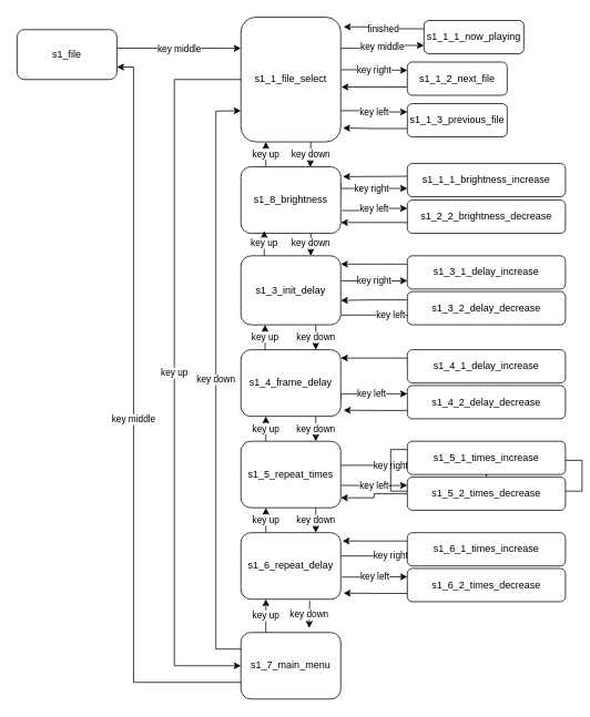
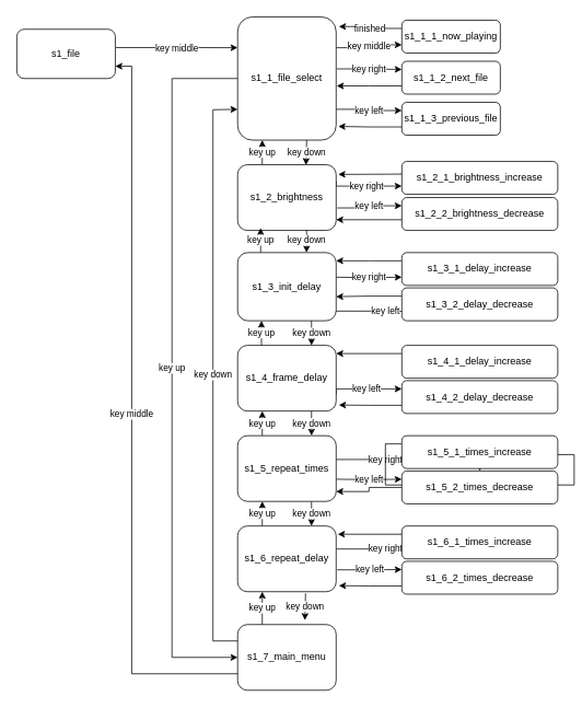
  <mxCell id="0" />
  <mxCell id="1" parent="0" />
  <mxCell id="2" value="key middle" style="edgeStyle=orthogonalEdgeStyle;rounded=0;orthogonalLoop=1;jettySize=auto;html=1;exitX=1.006;exitY=0.372;exitDx=0;exitDy=0;exitPerimeter=0;entryX=0;entryY=0.25;entryDx=0;entryDy=0;" edge="1" parent="1" source="3" target="8"><mxGeometry relative="1" as="geometry"><mxPoint x="169.72" y="57.68" as="sourcePoint" /><mxPoint x="289" y="121" as="targetPoint" /></mxGeometry></mxCell>
  <mxCell id="3" value="s1_file" style="rounded=1;whiteSpace=wrap;html=1;" vertex="1" parent="1"><mxGeometry x="20" y="35" width="120" height="60" as="geometry" /></mxCell>
  <mxCell id="4" value="key down" style="edgeStyle=orthogonalEdgeStyle;rounded=0;orthogonalLoop=1;jettySize=auto;html=1;entryX=0.694;entryY=0.006;entryDx=0;entryDy=0;entryPerimeter=0;" edge="1" parent="1" target="13"><mxGeometry relative="1" as="geometry"><mxPoint x="373" y="170" as="sourcePoint" /><mxPoint x="373" y="200" as="targetPoint" /></mxGeometry></mxCell>
  <mxCell id="5" value="key middle" style="edgeStyle=orthogonalEdgeStyle;rounded=0;orthogonalLoop=1;jettySize=auto;html=1;entryX=0;entryY=0.75;entryDx=0;entryDy=0;exitX=1;exitY=0.25;exitDx=0;exitDy=0;" edge="1" parent="1" source="8" target="39"><mxGeometry relative="1" as="geometry"><mxPoint x="409" y="142" as="sourcePoint" /><mxPoint x="489" y="142" as="targetPoint" /></mxGeometry></mxCell>
  <mxCell id="6" value="key right" style="edgeStyle=orthogonalEdgeStyle;rounded=0;orthogonalLoop=1;jettySize=auto;html=1;exitX=1.006;exitY=0.422;exitDx=0;exitDy=0;entryX=0;entryY=0.25;entryDx=0;entryDy=0;exitPerimeter=0;" edge="1" parent="1" source="8" target="45"><mxGeometry relative="1" as="geometry" /></mxCell>
  <mxCell id="7" value="key left" style="edgeStyle=orthogonalEdgeStyle;rounded=0;orthogonalLoop=1;jettySize=auto;html=1;exitX=1;exitY=0.75;exitDx=0;exitDy=0;entryX=0;entryY=0.25;entryDx=0;entryDy=0;" edge="1" parent="1" source="8" target="47"><mxGeometry relative="1" as="geometry" /></mxCell>
  <mxCell id="8" value="s1_1_file_select" style="rounded=1;whiteSpace=wrap;html=1;" vertex="1" parent="1"><mxGeometry x="289" y="20" width="120" height="150" as="geometry" /></mxCell>
  <mxCell id="9" value="key up" style="edgeStyle=orthogonalEdgeStyle;rounded=0;orthogonalLoop=1;jettySize=auto;html=1;exitX=0.25;exitY=0;exitDx=0;exitDy=0;entryX=0.25;entryY=1;entryDx=0;entryDy=0;" edge="1" parent="1" source="13" target="8"><mxGeometry relative="1" as="geometry"><mxPoint x="317" y="200" as="sourcePoint" /><mxPoint x="317" y="170" as="targetPoint" /></mxGeometry></mxCell>
  <mxCell id="10" value="key down" style="edgeStyle=orthogonalEdgeStyle;rounded=0;orthogonalLoop=1;jettySize=auto;html=1;" edge="1" parent="1"><mxGeometry relative="1" as="geometry"><mxPoint x="373" y="277" as="sourcePoint" /><mxPoint x="373" y="307" as="targetPoint" /></mxGeometry></mxCell>
  <mxCell id="11" value="key right" style="edgeStyle=orthogonalEdgeStyle;rounded=0;orthogonalLoop=1;jettySize=auto;html=1;entryX=0;entryY=0.75;entryDx=0;entryDy=0;exitX=1;exitY=0.25;exitDx=0;exitDy=0;" edge="1" parent="1" source="13" target="41"><mxGeometry relative="1" as="geometry"><Array as="points"><mxPoint x="409" y="226" /></Array></mxGeometry></mxCell>
  <mxCell id="12" value="key left" style="edgeStyle=orthogonalEdgeStyle;rounded=0;orthogonalLoop=1;jettySize=auto;html=1;exitX=1.011;exitY=0.658;exitDx=0;exitDy=0;entryX=0;entryY=0.25;entryDx=0;entryDy=0;exitPerimeter=0;" edge="1" parent="1" source="13" target="43"><mxGeometry relative="1" as="geometry" /></mxCell>
- <mxCell id="13" value="s1_8_brightness" style="rounded=1;whiteSpace=wrap;html=1;" vertex="1" parent="1"><mxGeometry x="289" y="200" width="120" height="80" as="geometry" /></mxCell>
+ <mxCell id="13" value="s1_2_brightness" style="rounded=1;whiteSpace=wrap;html=1;" vertex="1" parent="1"><mxGeometry x="289" y="200" width="120" height="80" as="geometry" /></mxCell>
  <mxCell id="14" value="key up" style="edgeStyle=orthogonalEdgeStyle;rounded=0;orthogonalLoop=1;jettySize=auto;html=1;" edge="1" parent="1"><mxGeometry relative="1" as="geometry"><mxPoint x="317" y="307" as="sourcePoint" /><mxPoint x="317" y="277" as="targetPoint" /></mxGeometry></mxCell>
  <mxCell id="15" value="key down" style="edgeStyle=orthogonalEdgeStyle;rounded=0;orthogonalLoop=1;jettySize=auto;html=1;entryX=0.75;entryY=0;entryDx=0;entryDy=0;exitX=0.75;exitY=1;exitDx=0;exitDy=0;" edge="1" parent="1" source="18" target="22"><mxGeometry relative="1" as="geometry"><mxPoint x="376" y="367" as="sourcePoint" /><mxPoint x="376" y="397" as="targetPoint" /></mxGeometry></mxCell>
  <mxCell id="16" value="key right" style="edgeStyle=orthogonalEdgeStyle;rounded=0;orthogonalLoop=1;jettySize=auto;html=1;entryX=0;entryY=0.75;entryDx=0;entryDy=0;" edge="1" parent="1" target="49"><mxGeometry relative="1" as="geometry"><mxPoint x="409" y="337" as="sourcePoint" /></mxGeometry></mxCell>
  <mxCell id="17" value="key left" style="edgeStyle=orthogonalEdgeStyle;rounded=0;orthogonalLoop=1;jettySize=auto;html=1;exitX=1;exitY=0.75;exitDx=0;exitDy=0;entryX=0;entryY=0.5;entryDx=0;entryDy=0;" edge="1" parent="1"><mxGeometry relative="1" as="geometry"><mxPoint x="409" y="378.25" as="sourcePoint" /><mxPoint x="529" y="379" as="targetPoint" /><Array as="points"><mxPoint x="469" y="379" /></Array></mxGeometry></mxCell>
  <mxCell id="18" value="s1_3_init_delay" style="rounded=1;whiteSpace=wrap;html=1;" vertex="1" parent="1"><mxGeometry x="289" y="307" width="120" height="83" as="geometry" /></mxCell>
  <mxCell id="19" value="key up" style="edgeStyle=orthogonalEdgeStyle;rounded=0;orthogonalLoop=1;jettySize=auto;html=1;exitX=0.25;exitY=0;exitDx=0;exitDy=0;" edge="1" parent="1" source="22"><mxGeometry relative="1" as="geometry"><mxPoint x="318" y="397" as="sourcePoint" /><mxPoint x="318" y="390" as="targetPoint" /></mxGeometry></mxCell>
  <mxCell id="20" value="key down" style="edgeStyle=orthogonalEdgeStyle;rounded=0;orthogonalLoop=1;jettySize=auto;html=1;entryX=0.75;entryY=0;entryDx=0;entryDy=0;exitX=0.75;exitY=1;exitDx=0;exitDy=0;" edge="1" parent="1" source="22" target="27"><mxGeometry relative="1" as="geometry"><mxPoint x="375" y="496" as="sourcePoint" /><mxPoint x="375" y="526" as="targetPoint" /></mxGeometry></mxCell>
  <mxCell id="21" value="key left" style="edgeStyle=orthogonalEdgeStyle;rounded=0;orthogonalLoop=1;jettySize=auto;html=1;exitX=1;exitY=0.75;exitDx=0;exitDy=0;entryX=0;entryY=0.25;entryDx=0;entryDy=0;" edge="1" parent="1" source="22" target="55"><mxGeometry relative="1" as="geometry"><Array as="points"><mxPoint x="409" y="473" /></Array></mxGeometry></mxCell>
  <mxCell id="22" value="s1_4_frame_delay" style="rounded=1;whiteSpace=wrap;html=1;" vertex="1" parent="1"><mxGeometry x="289" y="420" width="120" height="80" as="geometry" /></mxCell>
  <mxCell id="23" value="key up" style="edgeStyle=orthogonalEdgeStyle;rounded=0;orthogonalLoop=1;jettySize=auto;html=1;exitX=0.25;exitY=0;exitDx=0;exitDy=0;entryX=0.25;entryY=1;entryDx=0;entryDy=0;" edge="1" parent="1" source="27" target="22"><mxGeometry relative="1" as="geometry"><mxPoint x="318" y="526" as="sourcePoint" /><mxPoint x="318" y="530" as="targetPoint" /></mxGeometry></mxCell>
  <mxCell id="24" value="key down" style="edgeStyle=orthogonalEdgeStyle;rounded=0;orthogonalLoop=1;jettySize=auto;html=1;exitX=0.75;exitY=1;exitDx=0;exitDy=0;entryX=0.75;entryY=0;entryDx=0;entryDy=0;" edge="1" parent="1" source="27" target="32"><mxGeometry relative="1" as="geometry"><mxPoint x="376" y="790" as="sourcePoint" /><mxPoint x="379" y="750" as="targetPoint" /></mxGeometry></mxCell>
  <mxCell id="25" value="key right" style="edgeStyle=orthogonalEdgeStyle;rounded=0;orthogonalLoop=1;jettySize=auto;html=1;exitX=1;exitY=0.25;exitDx=0;exitDy=0;entryX=0;entryY=0.5;entryDx=0;entryDy=0;" edge="1" parent="1"><mxGeometry relative="1" as="geometry"><mxPoint x="409" y="559" as="sourcePoint" /><mxPoint x="529" y="559" as="targetPoint" /></mxGeometry></mxCell>
  <mxCell id="26" value="key left" style="edgeStyle=orthogonalEdgeStyle;rounded=0;orthogonalLoop=1;jettySize=auto;html=1;entryX=0;entryY=0.25;entryDx=0;entryDy=0;" edge="1" parent="1" target="59"><mxGeometry relative="1" as="geometry"><mxPoint x="409" y="583" as="sourcePoint" /></mxGeometry></mxCell>
  <mxCell id="27" value="s1_5_repeat_times" style="rounded=1;whiteSpace=wrap;html=1;" vertex="1" parent="1"><mxGeometry x="289" y="530" width="120" height="80" as="geometry" /></mxCell>
  <mxCell id="28" value="key up" style="edgeStyle=orthogonalEdgeStyle;rounded=0;orthogonalLoop=1;jettySize=auto;html=1;entryX=0.25;entryY=1;entryDx=0;entryDy=0;exitX=0.25;exitY=0;exitDx=0;exitDy=0;" edge="1" parent="1" source="32" target="27"><mxGeometry relative="1" as="geometry"><mxPoint x="329" y="780" as="sourcePoint" /><mxPoint x="317" y="790" as="targetPoint" /></mxGeometry></mxCell>
  <mxCell id="29" value="key down" style="edgeStyle=orthogonalEdgeStyle;rounded=0;orthogonalLoop=1;jettySize=auto;html=1;exitX=0.689;exitY=1.025;exitDx=0;exitDy=0;exitPerimeter=0;entryX=0.683;entryY=-0.067;entryDx=0;entryDy=0;entryPerimeter=0;" edge="1" parent="1" source="32" target="35"><mxGeometry relative="1" as="geometry"><mxPoint x="381" y="880" as="sourcePoint" /><mxPoint x="381" y="850" as="targetPoint" /></mxGeometry></mxCell>
  <mxCell id="30" value="key right" style="edgeStyle=orthogonalEdgeStyle;rounded=0;orthogonalLoop=1;jettySize=auto;html=1;exitX=1;exitY=0.25;exitDx=0;exitDy=0;entryX=0;entryY=0.5;entryDx=0;entryDy=0;" edge="1" parent="1"><mxGeometry relative="1" as="geometry"><mxPoint x="409" y="668" as="sourcePoint" /><mxPoint x="529" y="668" as="targetPoint" /></mxGeometry></mxCell>
  <mxCell id="31" value="key left" style="edgeStyle=orthogonalEdgeStyle;rounded=0;orthogonalLoop=1;jettySize=auto;html=1;exitX=1.011;exitY=0.667;exitDx=0;exitDy=0;entryX=0;entryY=0.25;entryDx=0;entryDy=0;exitPerimeter=0;" edge="1" parent="1" source="32" target="63"><mxGeometry relative="1" as="geometry" /></mxCell>
  <mxCell id="32" value="s1_6_repeat_delay" style="rounded=1;whiteSpace=wrap;html=1;" vertex="1" parent="1"><mxGeometry x="289" y="640" width="120" height="80" as="geometry" /></mxCell>
  <mxCell id="33" value="key up" style="edgeStyle=orthogonalEdgeStyle;rounded=0;orthogonalLoop=1;jettySize=auto;html=1;entryX=0.25;entryY=1;entryDx=0;entryDy=0;exitX=0.25;exitY=0;exitDx=0;exitDy=0;" edge="1" parent="1" source="35" target="32"><mxGeometry relative="1" as="geometry"><mxPoint x="329" y="850" as="sourcePoint" /><mxPoint x="318" y="880" as="targetPoint" /></mxGeometry></mxCell>
  <mxCell id="34" value="key middle" style="edgeStyle=orthogonalEdgeStyle;rounded=0;orthogonalLoop=1;jettySize=auto;html=1;exitX=0;exitY=0.75;exitDx=0;exitDy=0;entryX=1;entryY=0.75;entryDx=0;entryDy=0;" edge="1" parent="1" source="35" target="3"><mxGeometry relative="1" as="geometry"><mxPoint x="169" y="80" as="targetPoint" /><Array as="points"><mxPoint x="160" y="820" /><mxPoint x="160" y="80" /></Array></mxGeometry></mxCell>
  <mxCell id="35" value="s1_7_main_menu" style="rounded=1;whiteSpace=wrap;html=1;" vertex="1" parent="1"><mxGeometry x="289" y="760" width="120" height="80" as="geometry" /></mxCell>
  <mxCell id="36" value="key down" style="endArrow=classic;html=1;rounded=0;exitX=0;exitY=0.25;exitDx=0;exitDy=0;entryX=0;entryY=0.75;entryDx=0;entryDy=0;" edge="1" parent="1" source="35" target="8"><mxGeometry width="50" height="50" relative="1" as="geometry"><mxPoint x="309" y="600" as="sourcePoint" /><mxPoint x="359" y="550" as="targetPoint" /><Array as="points"><mxPoint x="259" y="780" /><mxPoint x="259" y="133" /></Array></mxGeometry></mxCell>
  <mxCell id="37" value="key up" style="endArrow=classic;html=1;rounded=0;entryX=0;entryY=0.5;entryDx=0;entryDy=0;exitX=0;exitY=0.5;exitDx=0;exitDy=0;" edge="1" parent="1" source="8" target="35"><mxGeometry width="50" height="50" relative="1" as="geometry"><mxPoint x="309" y="600" as="sourcePoint" /><mxPoint x="359" y="550" as="targetPoint" /><Array as="points"><mxPoint x="209" y="95" /><mxPoint x="209" y="800" /></Array></mxGeometry></mxCell>
  <mxCell id="38" value="finished" style="edgeStyle=orthogonalEdgeStyle;rounded=0;orthogonalLoop=1;jettySize=auto;html=1;entryX=1.028;entryY=0.078;entryDx=0;entryDy=0;entryPerimeter=0;exitX=0;exitY=0.25;exitDx=0;exitDy=0;" edge="1" parent="1" source="39" target="8"><mxGeometry relative="1" as="geometry"><mxPoint x="489" y="120" as="sourcePoint" /><mxPoint x="409" y="120" as="targetPoint" /></mxGeometry></mxCell>
- <mxCell id="39" value="s1_1_1_now_playing" style="rounded=1;whiteSpace=wrap;html=1;" vertex="1" parent="1"><mxGeometry x="509" y="24" width="120" height="40" as="geometry" /></mxCell>
+ <mxCell id="39" value="s1_1_1_now_playing" style="rounded=1;whiteSpace=wrap;html=1;" vertex="1" parent="1"><mxGeometry x="489" y="24" width="120" height="40" as="geometry" /></mxCell>
  <mxCell id="40" style="edgeStyle=orthogonalEdgeStyle;rounded=0;orthogonalLoop=1;jettySize=auto;html=1;entryX=1.022;entryY=0.147;entryDx=0;entryDy=0;entryPerimeter=0;" edge="1" parent="1" target="13"><mxGeometry relative="1" as="geometry"><mxPoint x="529" y="211" as="sourcePoint" /></mxGeometry></mxCell>
- <mxCell id="41" value="s1_1_1_brightness_increase" style="rounded=1;whiteSpace=wrap;html=1;" vertex="1" parent="1"><mxGeometry x="489" y="196" width="190" height="40" as="geometry" /></mxCell>
+ <mxCell id="41" value="s1_2_1_brightness_increase" style="rounded=1;whiteSpace=wrap;html=1;" vertex="1" parent="1"><mxGeometry x="489" y="196" width="190" height="40" as="geometry" /></mxCell>
  <mxCell id="42" style="edgeStyle=orthogonalEdgeStyle;rounded=0;orthogonalLoop=1;jettySize=auto;html=1;" edge="1" parent="1"><mxGeometry relative="1" as="geometry"><mxPoint x="529" y="267" as="sourcePoint" /><mxPoint x="409" y="267" as="targetPoint" /></mxGeometry></mxCell>
  <mxCell id="43" value="s1_2_2_brightness_decrease" style="rounded=1;whiteSpace=wrap;html=1;" vertex="1" parent="1"><mxGeometry x="489" y="240" width="190" height="40" as="geometry" /></mxCell>
  <mxCell id="44" style="edgeStyle=orthogonalEdgeStyle;rounded=0;orthogonalLoop=1;jettySize=auto;html=1;exitX=0;exitY=0.75;exitDx=0;exitDy=0;entryX=1.006;entryY=0.56;entryDx=0;entryDy=0;entryPerimeter=0;" edge="1" parent="1" source="45" target="8"><mxGeometry relative="1" as="geometry" /></mxCell>
  <mxCell id="45" value="s1_1_2_next_file" style="rounded=1;whiteSpace=wrap;html=1;" vertex="1" parent="1"><mxGeometry x="489" y="74" width="120" height="40" as="geometry" /></mxCell>
  <mxCell id="46" style="edgeStyle=orthogonalEdgeStyle;rounded=0;orthogonalLoop=1;jettySize=auto;html=1;exitX=0;exitY=0.75;exitDx=0;exitDy=0;entryX=1.022;entryY=0.889;entryDx=0;entryDy=0;entryPerimeter=0;" edge="1" parent="1" source="47" target="8"><mxGeometry relative="1" as="geometry" /></mxCell>
  <mxCell id="47" value="s1_1_3_previous_file" style="rounded=1;whiteSpace=wrap;html=1;" vertex="1" parent="1"><mxGeometry x="489" y="124" width="120" height="40" as="geometry" /></mxCell>
  <mxCell id="48" style="edgeStyle=orthogonalEdgeStyle;rounded=0;orthogonalLoop=1;jettySize=auto;html=1;exitX=0;exitY=0.25;exitDx=0;exitDy=0;" edge="1" parent="1" source="49"><mxGeometry relative="1" as="geometry"><mxPoint x="409" y="317" as="targetPoint" /></mxGeometry></mxCell>
  <mxCell id="49" value="s1_3_1_delay_increase" style="rounded=1;whiteSpace=wrap;html=1;" vertex="1" parent="1"><mxGeometry x="489" y="307" width="190" height="40" as="geometry" /></mxCell>
  <mxCell id="50" style="edgeStyle=orthogonalEdgeStyle;rounded=0;orthogonalLoop=1;jettySize=auto;html=1;exitX=0;exitY=0.25;exitDx=0;exitDy=0;entryX=1;entryY=0.647;entryDx=0;entryDy=0;entryPerimeter=0;" edge="1" parent="1" source="51" target="18"><mxGeometry relative="1" as="geometry" /></mxCell>
  <mxCell id="51" value="s1_3_2_delay_decrease" style="rounded=1;whiteSpace=wrap;html=1;" vertex="1" parent="1"><mxGeometry x="489" y="350" width="190" height="40" as="geometry" /></mxCell>
  <mxCell id="52" style="edgeStyle=orthogonalEdgeStyle;rounded=0;orthogonalLoop=1;jettySize=auto;html=1;exitX=0;exitY=0.25;exitDx=0;exitDy=0;" edge="1" parent="1" source="53"><mxGeometry relative="1" as="geometry"><mxPoint x="409" y="430" as="targetPoint" /><Array as="points"><mxPoint x="409" y="430" /></Array></mxGeometry></mxCell>
  <mxCell id="53" value="s1_4_1_delay_increase" style="rounded=1;whiteSpace=wrap;html=1;" vertex="1" parent="1"><mxGeometry x="489" y="420" width="190" height="40" as="geometry" /></mxCell>
  <mxCell id="54" style="edgeStyle=orthogonalEdgeStyle;rounded=0;orthogonalLoop=1;jettySize=auto;html=1;exitX=0;exitY=0.75;exitDx=0;exitDy=0;entryX=1.028;entryY=0.908;entryDx=0;entryDy=0;entryPerimeter=0;" edge="1" parent="1" source="55" target="22"><mxGeometry relative="1" as="geometry" /></mxCell>
  <mxCell id="55" value="s1_4_2_delay_decrease" style="rounded=1;whiteSpace=wrap;html=1;" vertex="1" parent="1"><mxGeometry x="489" y="463" width="190" height="40" as="geometry" /></mxCell>
  <mxCell id="56" style="edgeStyle=orthogonalEdgeStyle;rounded=0;orthogonalLoop=1;jettySize=auto;html=1;exitX=0;exitY=0.25;exitDx=0;exitDy=0;" edge="1" parent="1" source="57" target="59"><mxGeometry relative="1" as="geometry" /></mxCell>
  <mxCell id="57" value="s1_5_1_times_increase" style="rounded=1;whiteSpace=wrap;html=1;" vertex="1" parent="1"><mxGeometry x="489" y="530" width="190" height="40" as="geometry" /></mxCell>
  <mxCell id="58" style="edgeStyle=orthogonalEdgeStyle;rounded=0;orthogonalLoop=1;jettySize=auto;html=1;exitX=0;exitY=0.5;exitDx=0;exitDy=0;entryX=1;entryY=0.85;entryDx=0;entryDy=0;entryPerimeter=0;" edge="1" parent="1" source="59" target="27"><mxGeometry relative="1" as="geometry" /></mxCell>
  <mxCell id="59" value="s1_5_2_times_decrease" style="rounded=1;whiteSpace=wrap;html=1;" vertex="1" parent="1"><mxGeometry x="489" y="573" width="190" height="40" as="geometry" /></mxCell>
  <mxCell id="60" style="edgeStyle=orthogonalEdgeStyle;rounded=0;orthogonalLoop=1;jettySize=auto;html=1;exitX=0;exitY=0.25;exitDx=0;exitDy=0;entryX=1.017;entryY=0.125;entryDx=0;entryDy=0;entryPerimeter=0;" edge="1" parent="1" source="61" target="32"><mxGeometry relative="1" as="geometry" /></mxCell>
  <mxCell id="61" value="s1_6_1_times_increase" style="rounded=1;whiteSpace=wrap;html=1;" vertex="1" parent="1"><mxGeometry x="489" y="640" width="190" height="40" as="geometry" /></mxCell>
  <mxCell id="62" style="edgeStyle=orthogonalEdgeStyle;rounded=0;orthogonalLoop=1;jettySize=auto;html=1;exitX=0;exitY=0.75;exitDx=0;exitDy=0;entryX=1.028;entryY=0.908;entryDx=0;entryDy=0;entryPerimeter=0;" edge="1" parent="1" source="63" target="32"><mxGeometry relative="1" as="geometry" /></mxCell>
  <mxCell id="63" value="s1_6_2_times_decrease" style="rounded=1;whiteSpace=wrap;html=1;" vertex="1" parent="1"><mxGeometry x="489" y="683" width="190" height="40" as="geometry" /></mxCell>
